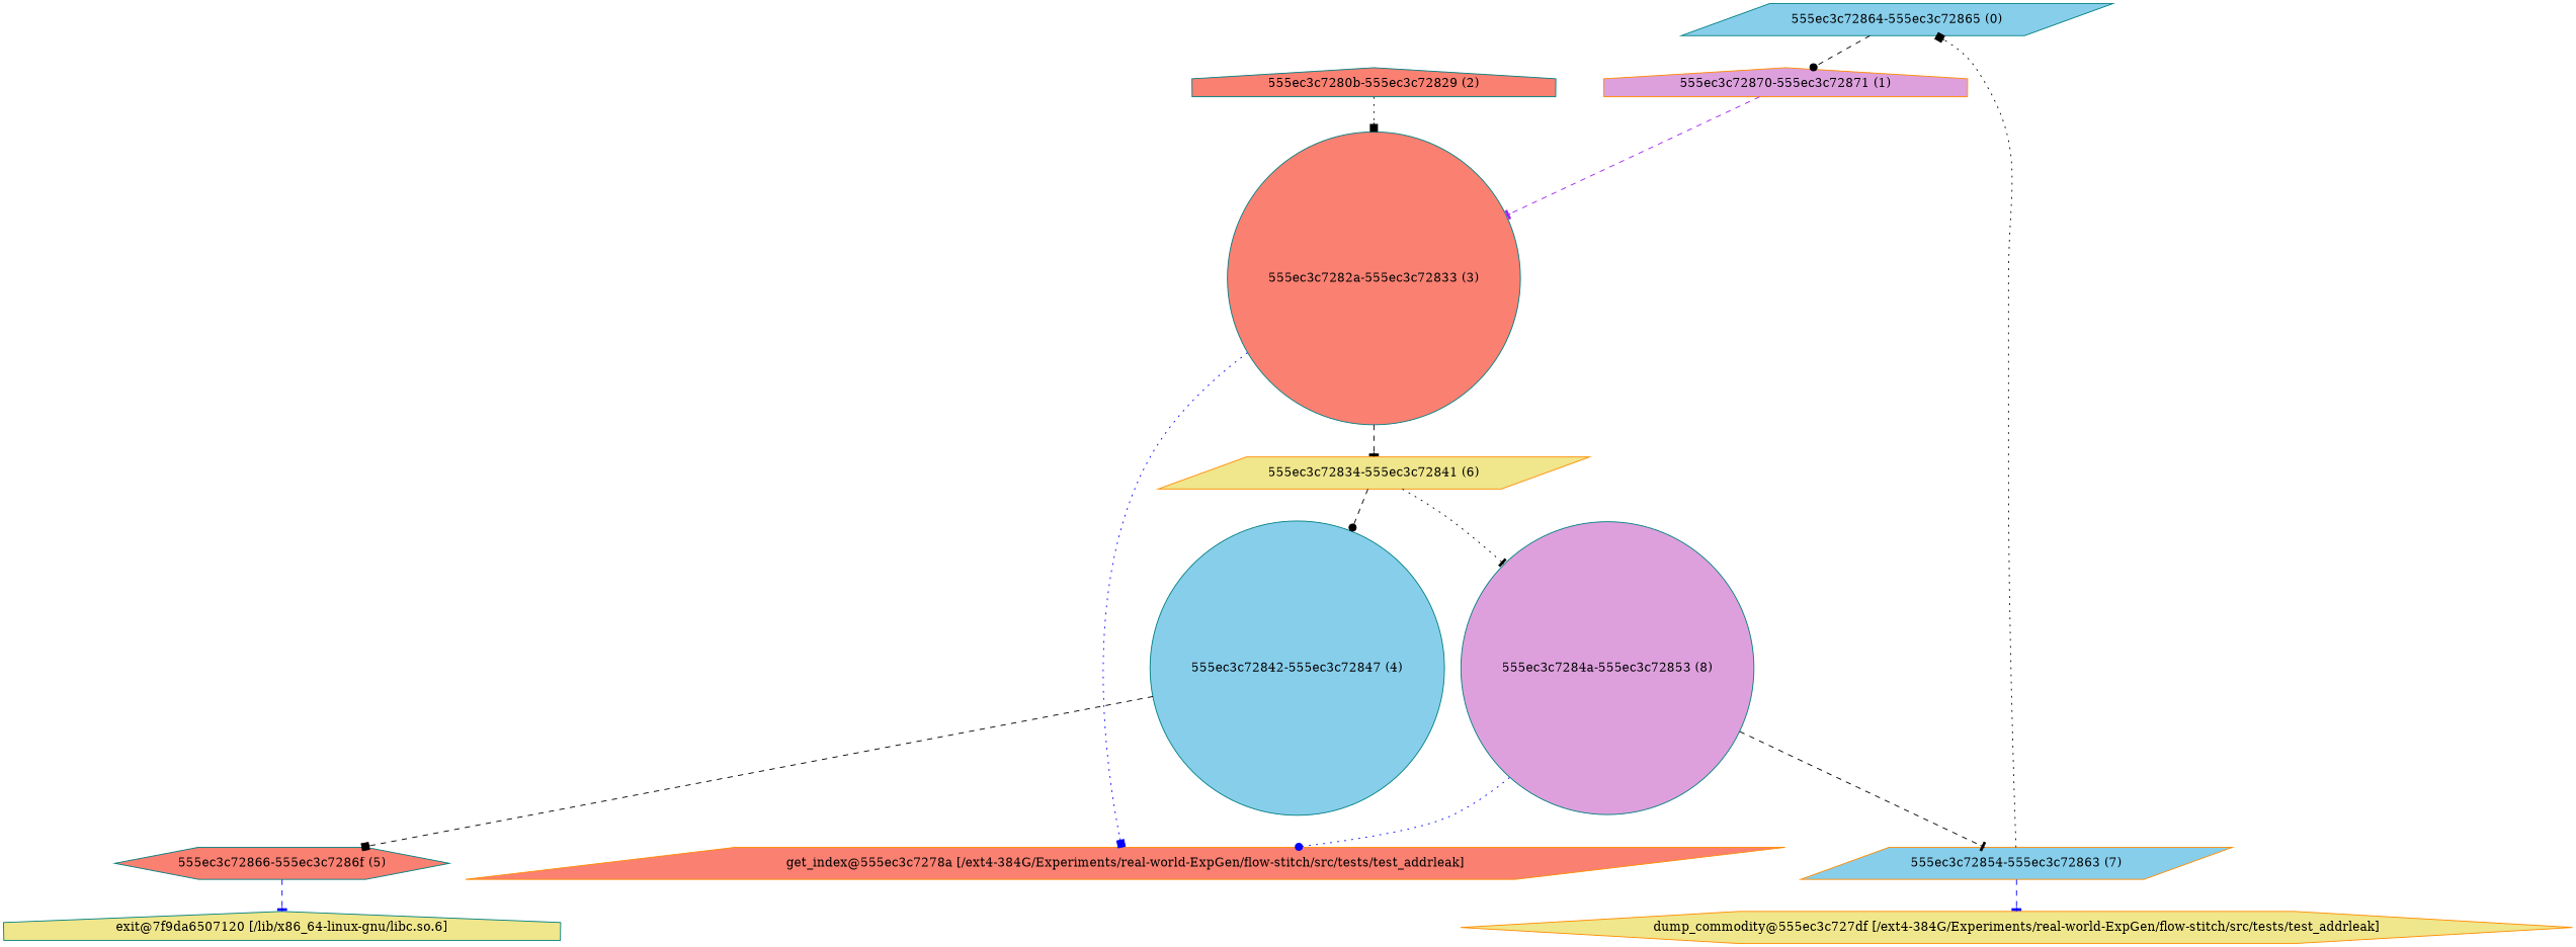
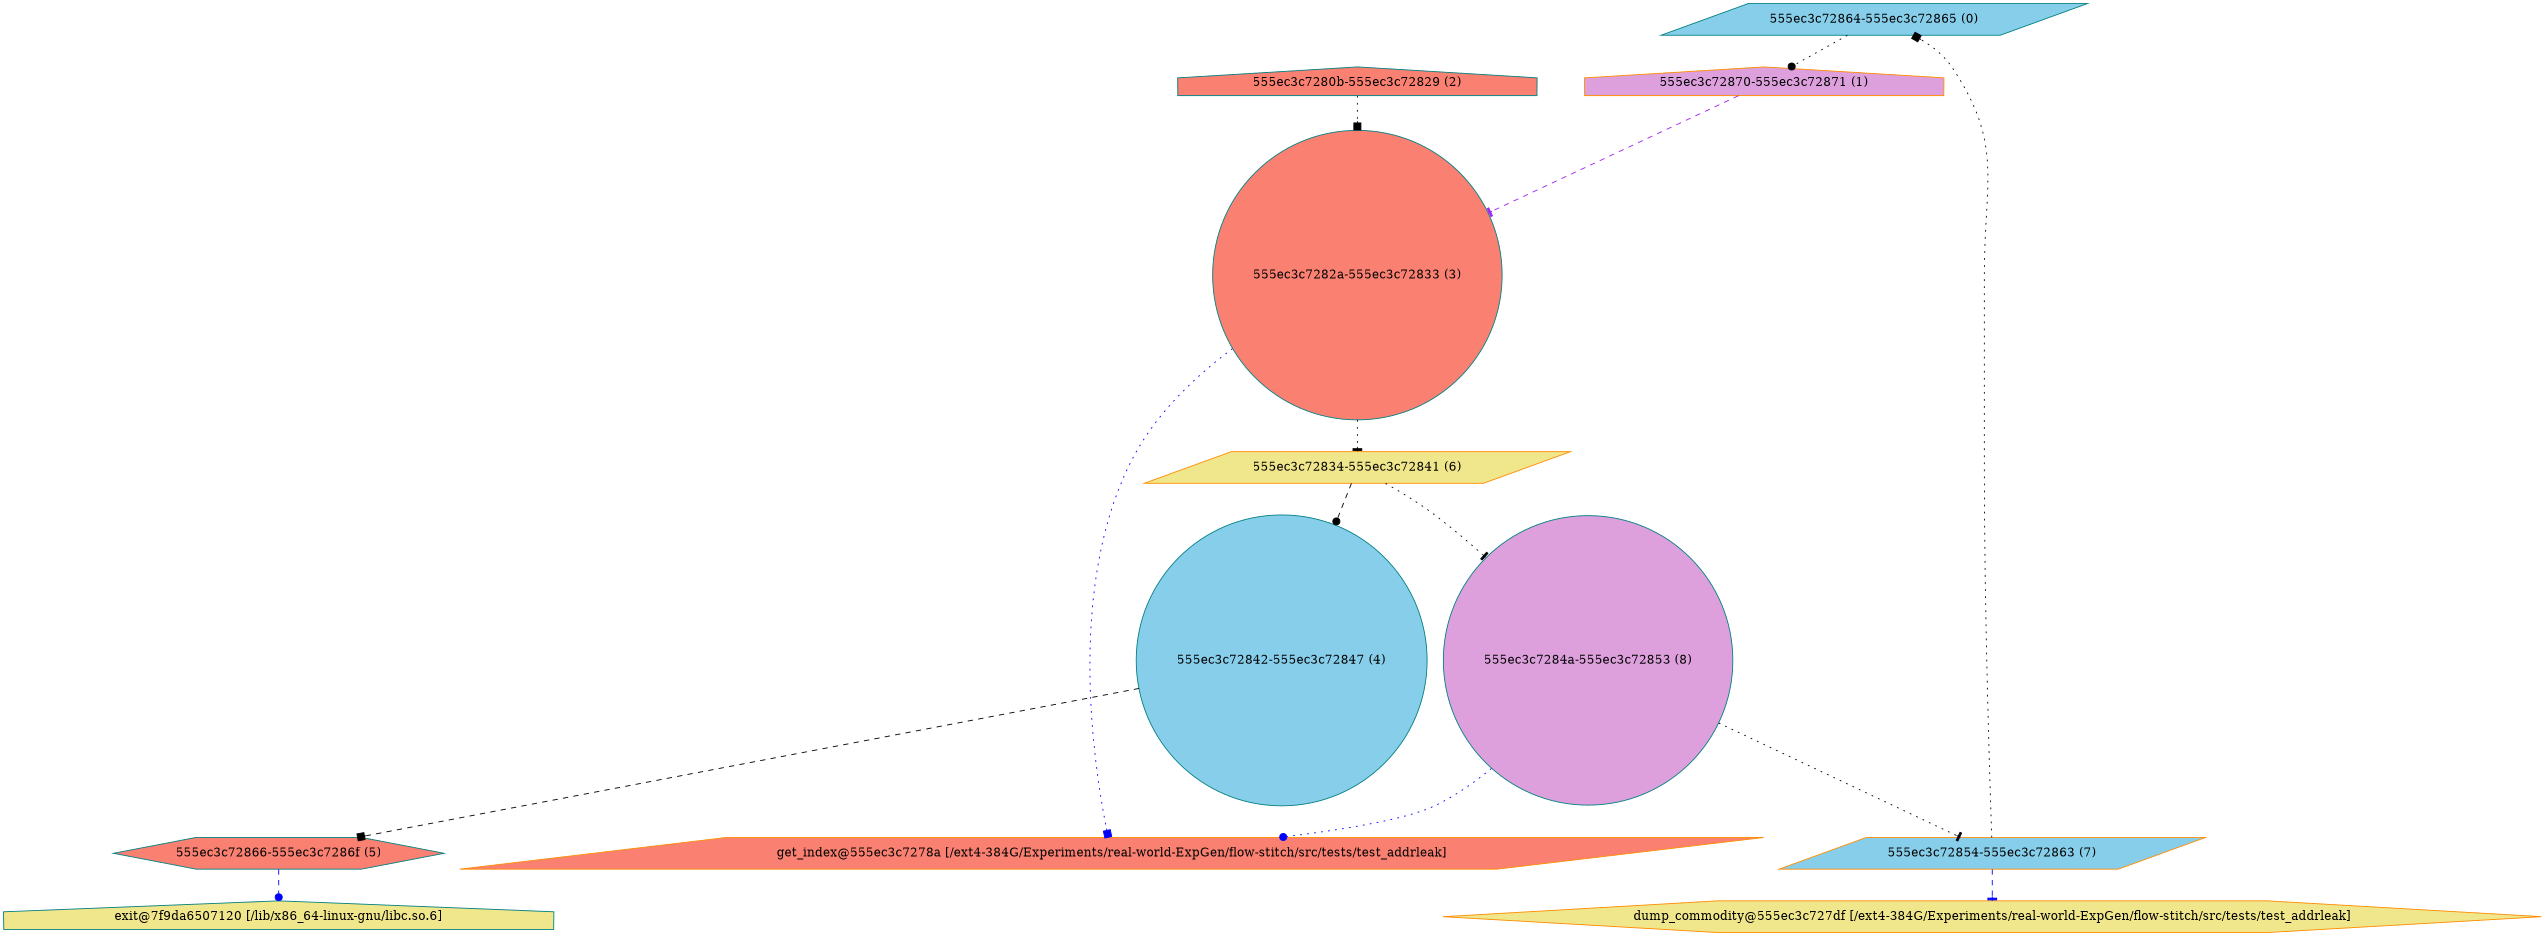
  digraph {
    node [color=teal fillcolor=salmon shape=parallelogram style=filled]
    edge [arrowhead=tee style=dotted]
    n1 [fillcolor=skyblue label="555ec3c72864-555ec3c72865 (0)"]
    n2 [color=darkorange fillcolor=plum label="555ec3c72870-555ec3c72871 (1)" shape=house]
    n3 [label="555ec3c7282a-555ec3c72833 (3)" shape=circle]
    n4 [color=darkorange fillcolor=khaki label="555ec3c72834-555ec3c72841 (6)"]
    n5 [color=darkorange label="get_index@555ec3c7278a [/ext4-384G/Experiments/real-world-ExpGen/flow-stitch/src/tests/test_addrleak]"]
    n6 [label="555ec3c7280b-555ec3c72829 (2)" shape=house]
    n7 [fillcolor=skyblue label="555ec3c72842-555ec3c72847 (4)" shape=circle]
    n8 [fillcolor=plum label="555ec3c7284a-555ec3c72853 (8)" shape=circle]
    n9 [label="555ec3c72866-555ec3c7286f (5)" shape=hexagon]
    n10 [fillcolor=khaki label="exit@7f9da6507120 [/lib/x86_64-linux-gnu/libc.so.6]" shape=house]
    n11 [color=darkorange fillcolor=skyblue label="555ec3c72854-555ec3c72863 (7)"]
    n12 [color=darkorange fillcolor=khaki label="dump_commodity@555ec3c727df [/ext4-384G/Experiments/real-world-ExpGen/flow-stitch/src/tests/test_addrleak]" shape=hexagon]
-   n1 -> n2 [arrowhead=dot style=dashed]
+   n1 -> n2 [arrowhead=dot]
    n2 -> n3 [color=purple style=dashed]
-   n3 -> n4 [style=dashed]
+   n3 -> n4
    n3 -> n5 [arrowhead=box color=blue]
    n4 -> n7 [arrowhead=dot style=dashed]
    n4 -> n8
    n6 -> n3 [arrowhead=box]
    n7 -> n9 [arrowhead=box style=dashed]
    n8 -> n5 [arrowhead=dot color=blue]
-   n8 -> n11 [style=dashed]
-   n9 -> n10 [color=blue style=dashed]
+   n8 -> n11
+   n9 -> n10 [arrowhead=dot color=blue style=dashed]
    n11 -> n1 [arrowhead=box]
    n11 -> n12 [color=blue style=dashed]
  }
